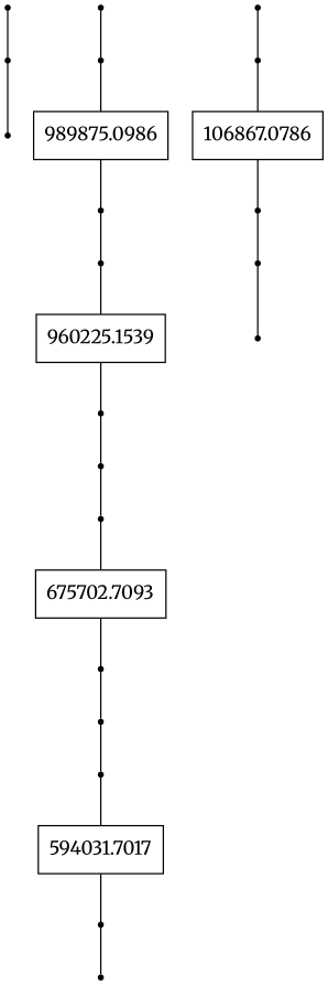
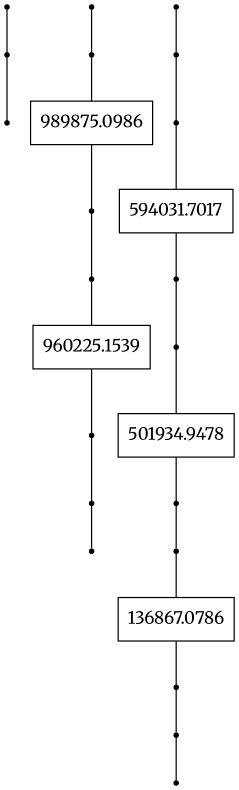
  graph {
    fontname=Merriweather
    node [fontname=Merriweather shape=point]
    edge [fontname=Merriweather]
    start_1731722639
    start_1632492873
    start_525683462
    end_1632492873
    start_815992954
-   n6 [label=675702.7093 shape=record]
    end_525683462
    start_22429093
    n9 [label=989875.0986 shape=record]
    end_22429093
    start_733957003
    n12 [label=960225.1539 shape=record]
    end_733957003
    end_815992954
    start_868737467
    start_55331187
    n17 [label=594031.7017 shape=record]
    end_868737467
    end_1731722639
    end_55331187
    start_1392425346
+   n22 [label=501934.9478 shape=record]
    end_1392425346
    start_2054574951
-   n25 [label=106867.0786 shape=record]
+   n25 [label=136867.0786 shape=record]
    end_2054574951
    start_1731722639 -- start_1632492873
    start_1632492873 -- start_525683462
    end_1632492873 -- start_815992954
-   start_815992954 -- n6
-   n6 -- end_815992954
    end_525683462 -- start_22429093
    start_22429093 -- n9
    n9 -- end_22429093
    end_22429093 -- start_733957003
    start_733957003 -- n12
    n12 -- end_733957003
    end_733957003 -- end_1632492873
    end_815992954 -- start_868737467
    start_868737467 -- start_55331187
    start_55331187 -- n17
    n17 -- end_55331187
    end_868737467 -- end_1731722639
    end_55331187 -- start_1392425346
+   start_1392425346 -- n22
+   n22 -- end_1392425346
    end_1392425346 -- start_2054574951
    start_2054574951 -- n25
    n25 -- end_2054574951
    end_2054574951 -- end_868737467
  }
